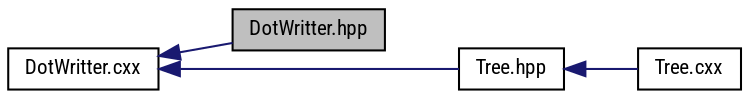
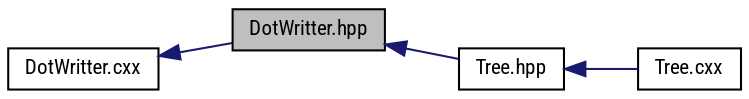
  digraph {
    fontname="Roboto Condensed"
    rankdir=LR
    node [color=black fillcolor=white fontname="Roboto Condensed" fontsize=10 shape=record style=filled]
    edge [color=midnightblue dir=back fontname="Roboto Condensed" fontsize=10 labelfontname=Helvetica labelfontsize=10 style=solid]
    n1 [fillcolor=grey75 fontcolor=black height=0.2 label="DotWritter.hpp" width=0.4]
    n2 [height=0.2 label="Tree.hpp" width=0.4]
    n3 [height=0.2 label="Tree.cxx" width=0.4]
    n4 [height=0.2 label="DotWritter.cxx" width=0.4]
-   n4 -> n2
+   n1 -> n2
    n2 -> n3
    n4 -> n1
  }
